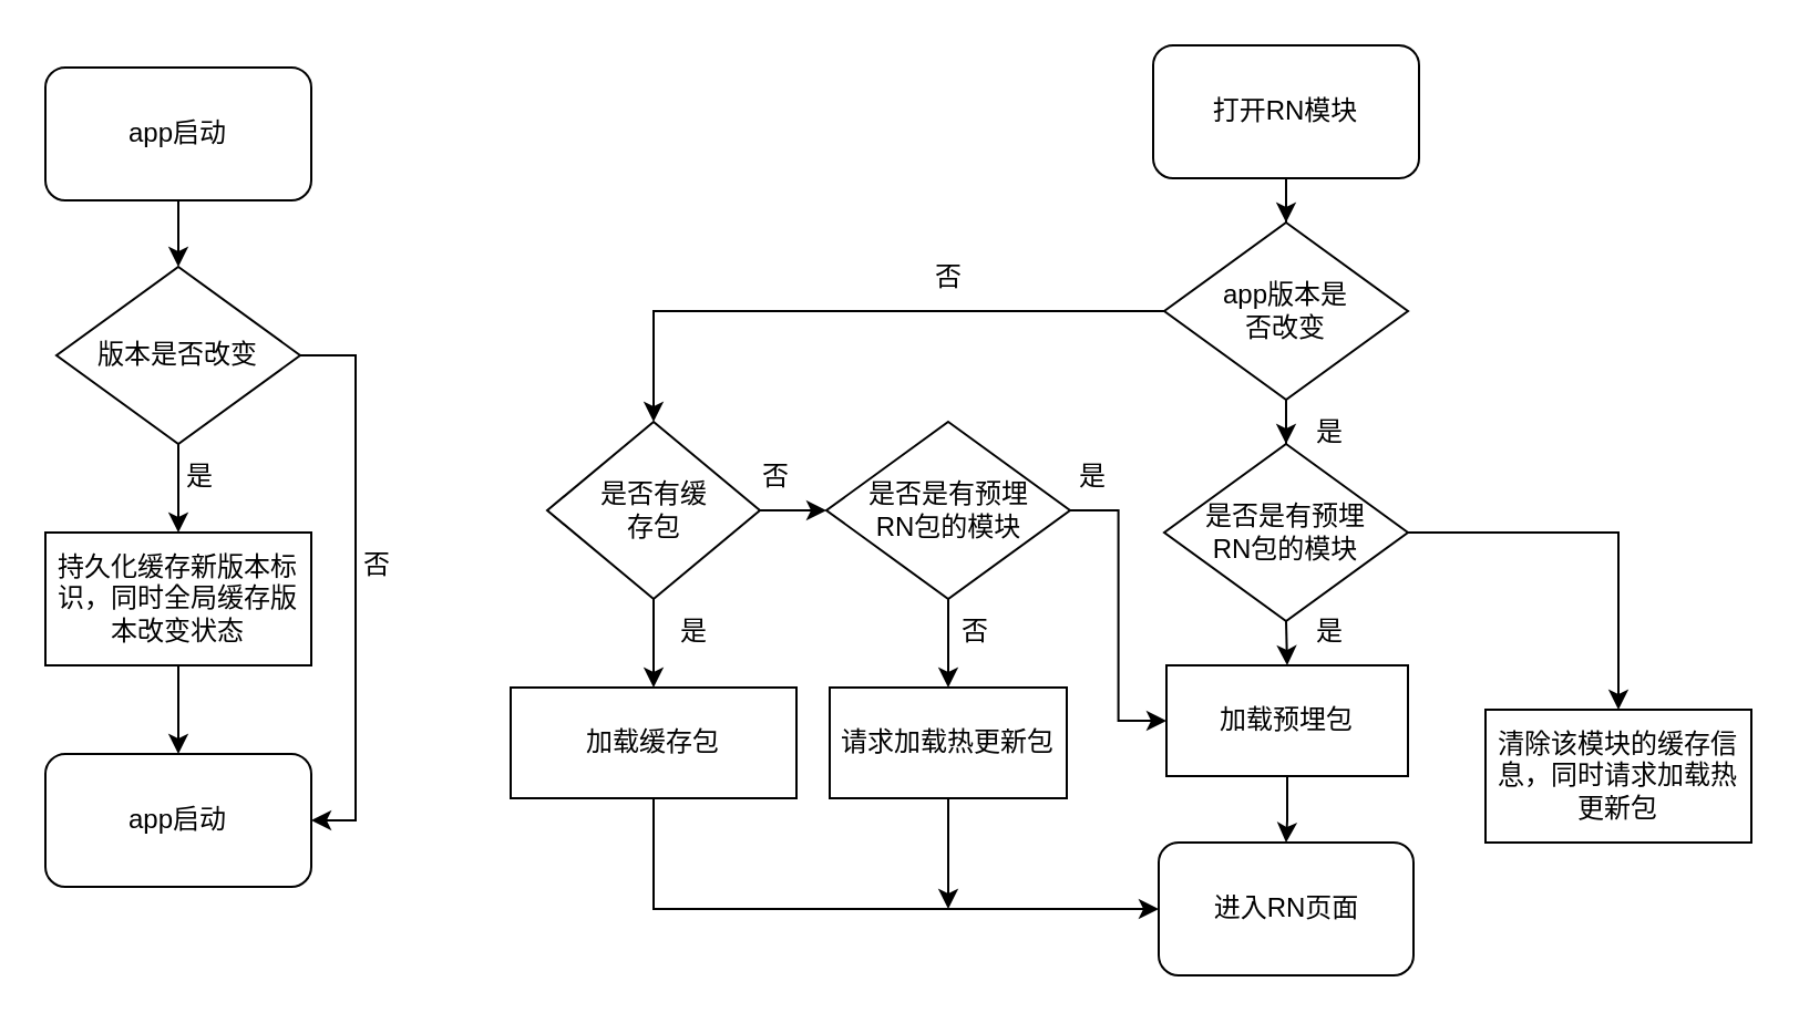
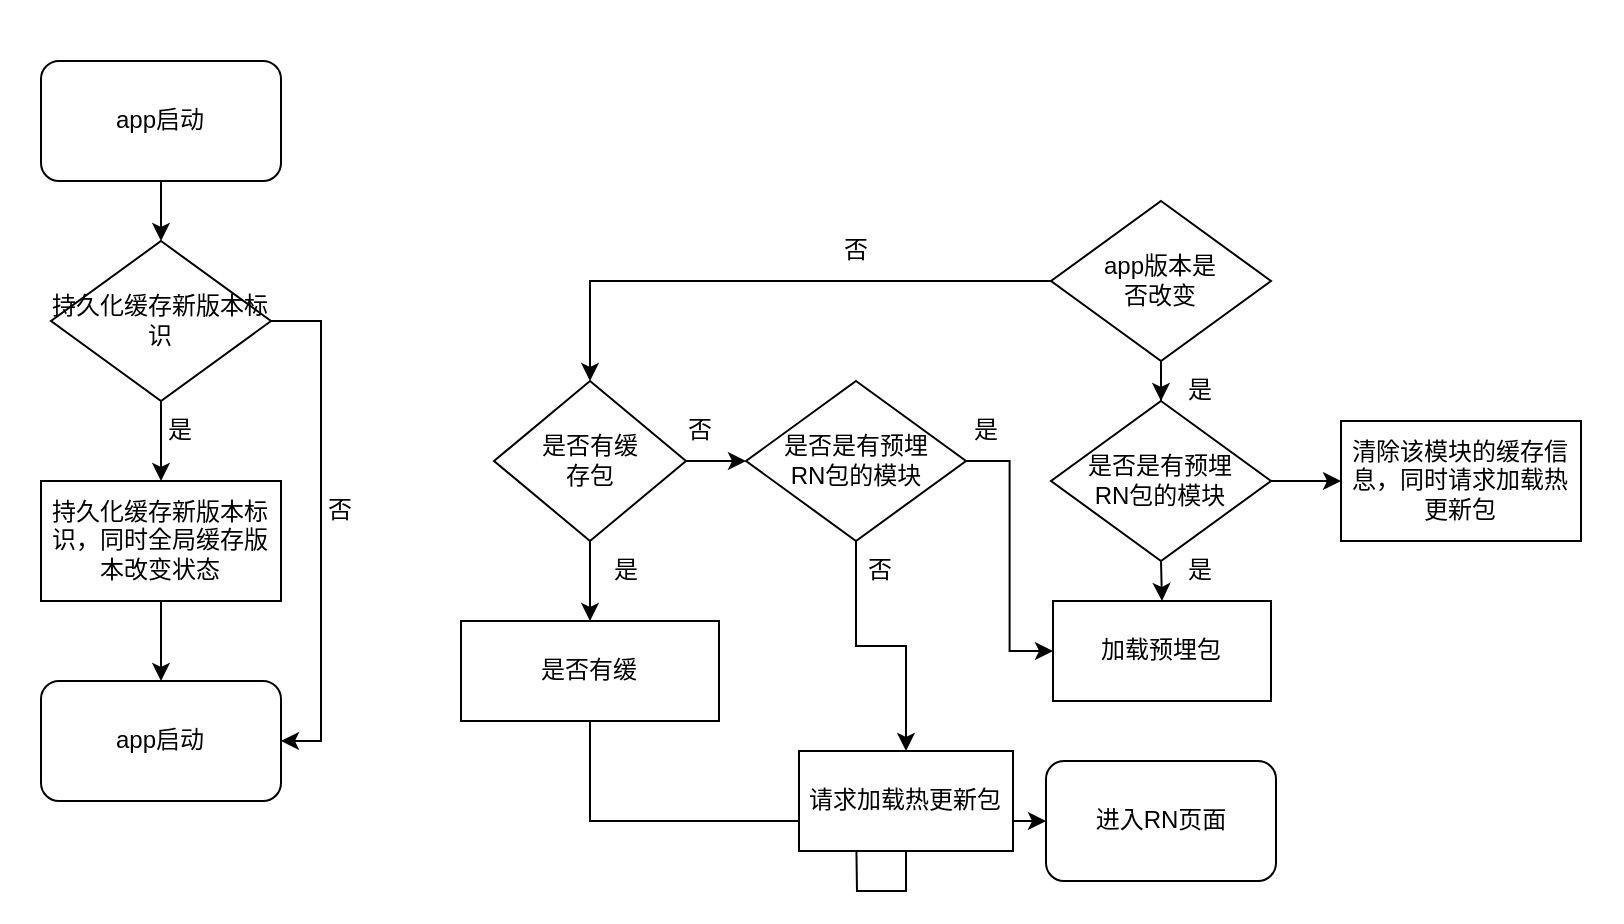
  <mxCell id="0" />
  <mxCell id="1" parent="0" />
  <mxCell id="2" value="" style="edgeStyle=orthogonalEdgeStyle;rounded=0;orthogonalLoop=1;jettySize=auto;html=1;" parent="1" source="3" target="6" edge="1"><mxGeometry relative="1" as="geometry" /></mxCell>
  <mxCell id="3" value="app启动" style="rounded=1;whiteSpace=wrap;html=1;" parent="1" vertex="1"><mxGeometry x="20" y="30" width="120" height="60" as="geometry" /></mxCell>
  <mxCell id="4" value="" style="edgeStyle=orthogonalEdgeStyle;rounded=0;orthogonalLoop=1;jettySize=auto;html=1;" parent="1" source="6" target="11" edge="1"><mxGeometry relative="1" as="geometry" /></mxCell>
  <mxCell id="5" style="edgeStyle=orthogonalEdgeStyle;rounded=0;orthogonalLoop=1;jettySize=auto;html=1;entryX=1;entryY=0.5;entryDx=0;entryDy=0;" parent="1" source="6" target="12" edge="1"><mxGeometry relative="1" as="geometry"><mxPoint x="190" y="340" as="targetPoint" /><Array as="points"><mxPoint x="160" y="160" /><mxPoint x="160" y="370" /></Array></mxGeometry></mxCell>
- <mxCell id="6" value="版本是否改变" style="rhombus;whiteSpace=wrap;html=1;" parent="1" vertex="1"><mxGeometry x="25" y="120" width="110" height="80" as="geometry" /></mxCell>
+ <mxCell id="6" value="持久化缓存新版本标识" style="rhombus;whiteSpace=wrap;html=1;" parent="1" vertex="1"><mxGeometry x="25" y="120" width="110" height="80" as="geometry" /></mxCell>
  <mxCell id="7" value="" style="edgeStyle=orthogonalEdgeStyle;rounded=0;orthogonalLoop=1;jettySize=auto;html=1;" parent="1" source="9" target="17" edge="1"><mxGeometry relative="1" as="geometry" /></mxCell>
  <mxCell id="8" style="edgeStyle=orthogonalEdgeStyle;rounded=0;orthogonalLoop=1;jettySize=auto;html=1;entryX=0.5;entryY=0;entryDx=0;entryDy=0;" parent="1" source="9" target="24" edge="1"><mxGeometry relative="1" as="geometry" /></mxCell>
  <mxCell id="9" value="app版本是&lt;br&gt;否改变" style="rhombus;whiteSpace=wrap;html=1;" parent="1" vertex="1"><mxGeometry x="525" y="100" width="110" height="80" as="geometry" /></mxCell>
  <mxCell id="10" value="" style="edgeStyle=orthogonalEdgeStyle;rounded=0;orthogonalLoop=1;jettySize=auto;html=1;" parent="1" source="11" target="12" edge="1"><mxGeometry relative="1" as="geometry" /></mxCell>
  <mxCell id="11" value="持久化缓存新版本标识，同时全局缓存版本改变状态" style="whiteSpace=wrap;html=1;" parent="1" vertex="1"><mxGeometry x="20" y="240" width="120" height="60" as="geometry" /></mxCell>
  <mxCell id="12" value="app启动" style="rounded=1;whiteSpace=wrap;html=1;" parent="1" vertex="1"><mxGeometry x="20" y="340" width="120" height="60" as="geometry" /></mxCell>
- <mxCell id="13" value="" style="edgeStyle=orthogonalEdgeStyle;rounded=0;orthogonalLoop=1;jettySize=auto;html=1;" parent="1" source="14" target="9" edge="1"><mxGeometry relative="1" as="geometry" /></mxCell>
- <mxCell id="14" value="打开RN模块" style="rounded=1;whiteSpace=wrap;html=1;" parent="1" vertex="1"><mxGeometry x="520" y="20" width="120" height="60" as="geometry" /></mxCell>
  <mxCell id="15" value="" style="edgeStyle=orthogonalEdgeStyle;rounded=0;orthogonalLoop=1;jettySize=auto;html=1;" parent="1" source="17" target="21" edge="1"><mxGeometry relative="1" as="geometry" /></mxCell>
  <mxCell id="16" style="edgeStyle=orthogonalEdgeStyle;rounded=0;orthogonalLoop=1;jettySize=auto;html=1;exitX=0.5;exitY=1;exitDx=0;exitDy=0;entryX=0.5;entryY=0;entryDx=0;entryDy=0;" parent="1" source="17" target="19" edge="1"><mxGeometry relative="1" as="geometry" /></mxCell>
  <mxCell id="17" value="是否是有预埋&lt;br&gt;RN包的模块" style="rhombus;whiteSpace=wrap;html=1;" parent="1" vertex="1"><mxGeometry x="525" y="200" width="110" height="80" as="geometry" /></mxCell>
- <mxCell id="18" value="" style="edgeStyle=orthogonalEdgeStyle;rounded=0;orthogonalLoop=1;jettySize=auto;html=1;" parent="1" source="19" target="20" edge="1"><mxGeometry relative="1" as="geometry" /></mxCell>
  <mxCell id="19" value="加载预埋包" style="rounded=0;whiteSpace=wrap;html=1;" parent="1" vertex="1"><mxGeometry x="526" y="300" width="109" height="50" as="geometry" /></mxCell>
  <mxCell id="20" value="进入RN页面" style="rounded=1;whiteSpace=wrap;html=1;" parent="1" vertex="1"><mxGeometry x="522.5" y="380" width="115" height="60" as="geometry" /></mxCell>
- <mxCell id="21" value="清除该模块的缓存信息，同时请求加载热更新包" style="whiteSpace=wrap;html=1;" parent="1" vertex="1"><mxGeometry x="670" y="320" width="120" height="60" as="geometry" /></mxCell>
+ <mxCell id="21" value="清除该模块的缓存信息，同时请求加载热更新包" style="whiteSpace=wrap;html=1;" parent="1" vertex="1"><mxGeometry x="670" y="210" width="120" height="60" as="geometry" /></mxCell>
  <mxCell id="22" value="" style="edgeStyle=orthogonalEdgeStyle;rounded=0;orthogonalLoop=1;jettySize=auto;html=1;" parent="1" source="24" target="26" edge="1"><mxGeometry relative="1" as="geometry" /></mxCell>
  <mxCell id="23" value="" style="edgeStyle=orthogonalEdgeStyle;rounded=0;orthogonalLoop=1;jettySize=auto;html=1;" parent="1" source="24" target="29" edge="1"><mxGeometry relative="1" as="geometry" /></mxCell>
  <mxCell id="24" value="是否有缓&lt;br&gt;存包" style="rhombus;whiteSpace=wrap;html=1;" parent="1" vertex="1"><mxGeometry x="246.5" y="190" width="96" height="80" as="geometry" /></mxCell>
  <mxCell id="25" style="edgeStyle=orthogonalEdgeStyle;rounded=0;orthogonalLoop=1;jettySize=auto;html=1;entryX=0;entryY=0.5;entryDx=0;entryDy=0;" parent="1" source="26" target="20" edge="1"><mxGeometry relative="1" as="geometry"><Array as="points"><mxPoint x="295" y="410" /></Array></mxGeometry></mxCell>
- <mxCell id="26" value="加载缓存包" style="rounded=0;whiteSpace=wrap;html=1;" parent="1" vertex="1"><mxGeometry x="230" y="310" width="129" height="50" as="geometry" /></mxCell>
+ <mxCell id="26" value="是否有缓" style="rounded=0;whiteSpace=wrap;html=1;" parent="1" vertex="1"><mxGeometry x="230" y="310" width="129" height="50" as="geometry" /></mxCell>
  <mxCell id="27" style="edgeStyle=orthogonalEdgeStyle;rounded=0;orthogonalLoop=1;jettySize=auto;html=1;exitX=1;exitY=0.5;exitDx=0;exitDy=0;entryX=0;entryY=0.5;entryDx=0;entryDy=0;" parent="1" source="29" target="19" edge="1"><mxGeometry relative="1" as="geometry" /></mxCell>
  <mxCell id="28" value="" style="edgeStyle=orthogonalEdgeStyle;rounded=0;orthogonalLoop=1;jettySize=auto;html=1;" parent="1" source="29" target="31" edge="1"><mxGeometry relative="1" as="geometry" /></mxCell>
  <mxCell id="29" value="是否是有预埋&lt;br style=&quot;border-color: var(--border-color);&quot;&gt;RN包的模块" style="rhombus;whiteSpace=wrap;html=1;" parent="1" vertex="1"><mxGeometry x="372.5" y="190" width="110" height="80" as="geometry" /></mxCell>
  <mxCell id="30" style="edgeStyle=orthogonalEdgeStyle;rounded=0;orthogonalLoop=1;jettySize=auto;html=1;" parent="1" source="31" edge="1"><mxGeometry relative="1" as="geometry"><mxPoint x="427.5" y="410" as="targetPoint" /></mxGeometry></mxCell>
- <mxCell id="31" value="请求加载热更新包" style="rounded=0;whiteSpace=wrap;html=1;" parent="1" vertex="1"><mxGeometry x="374" y="310" width="107" height="50" as="geometry" /></mxCell>
+ <mxCell id="31" value="请求加载热更新包" style="rounded=0;whiteSpace=wrap;html=1;" parent="1" vertex="1"><mxGeometry x="399" y="375" width="107" height="50" as="geometry" /></mxCell>
  <mxCell id="32" value="是" style="text;html=1;strokeColor=none;fillColor=none;align=center;verticalAlign=middle;whiteSpace=wrap;rounded=0;" parent="1" vertex="1"><mxGeometry x="60" y="200" width="60" height="30" as="geometry" /></mxCell>
  <mxCell id="33" value="是" style="text;html=1;strokeColor=none;fillColor=none;align=center;verticalAlign=middle;whiteSpace=wrap;rounded=0;" parent="1" vertex="1"><mxGeometry x="570" y="180" width="60" height="30" as="geometry" /></mxCell>
  <mxCell id="34" value="是" style="text;html=1;strokeColor=none;fillColor=none;align=center;verticalAlign=middle;whiteSpace=wrap;rounded=0;" parent="1" vertex="1"><mxGeometry x="570" y="270" width="60" height="30" as="geometry" /></mxCell>
  <mxCell id="35" value="是" style="text;html=1;strokeColor=none;fillColor=none;align=center;verticalAlign=middle;whiteSpace=wrap;rounded=0;" parent="1" vertex="1"><mxGeometry x="462.5" y="200" width="60" height="30" as="geometry" /></mxCell>
  <mxCell id="36" value="否" style="text;html=1;strokeColor=none;fillColor=none;align=center;verticalAlign=middle;whiteSpace=wrap;rounded=0;" parent="1" vertex="1"><mxGeometry x="140" y="240" width="60" height="30" as="geometry" /></mxCell>
  <mxCell id="37" value="否" style="text;html=1;strokeColor=none;fillColor=none;align=center;verticalAlign=middle;whiteSpace=wrap;rounded=0;" parent="1" vertex="1"><mxGeometry x="397.5" y="110" width="60" height="30" as="geometry" /></mxCell>
  <mxCell id="38" value="否" style="text;html=1;strokeColor=none;fillColor=none;align=center;verticalAlign=middle;whiteSpace=wrap;rounded=0;" parent="1" vertex="1"><mxGeometry x="320" y="200" width="60" height="30" as="geometry" /></mxCell>
  <mxCell id="39" value="是" style="text;html=1;strokeColor=none;fillColor=none;align=center;verticalAlign=middle;whiteSpace=wrap;rounded=0;" parent="1" vertex="1"><mxGeometry x="282.5" y="270" width="60" height="30" as="geometry" /></mxCell>
  <mxCell id="40" value="否" style="text;html=1;strokeColor=none;fillColor=none;align=center;verticalAlign=middle;whiteSpace=wrap;rounded=0;" parent="1" vertex="1"><mxGeometry x="410" y="270" width="60" height="30" as="geometry" /></mxCell>
